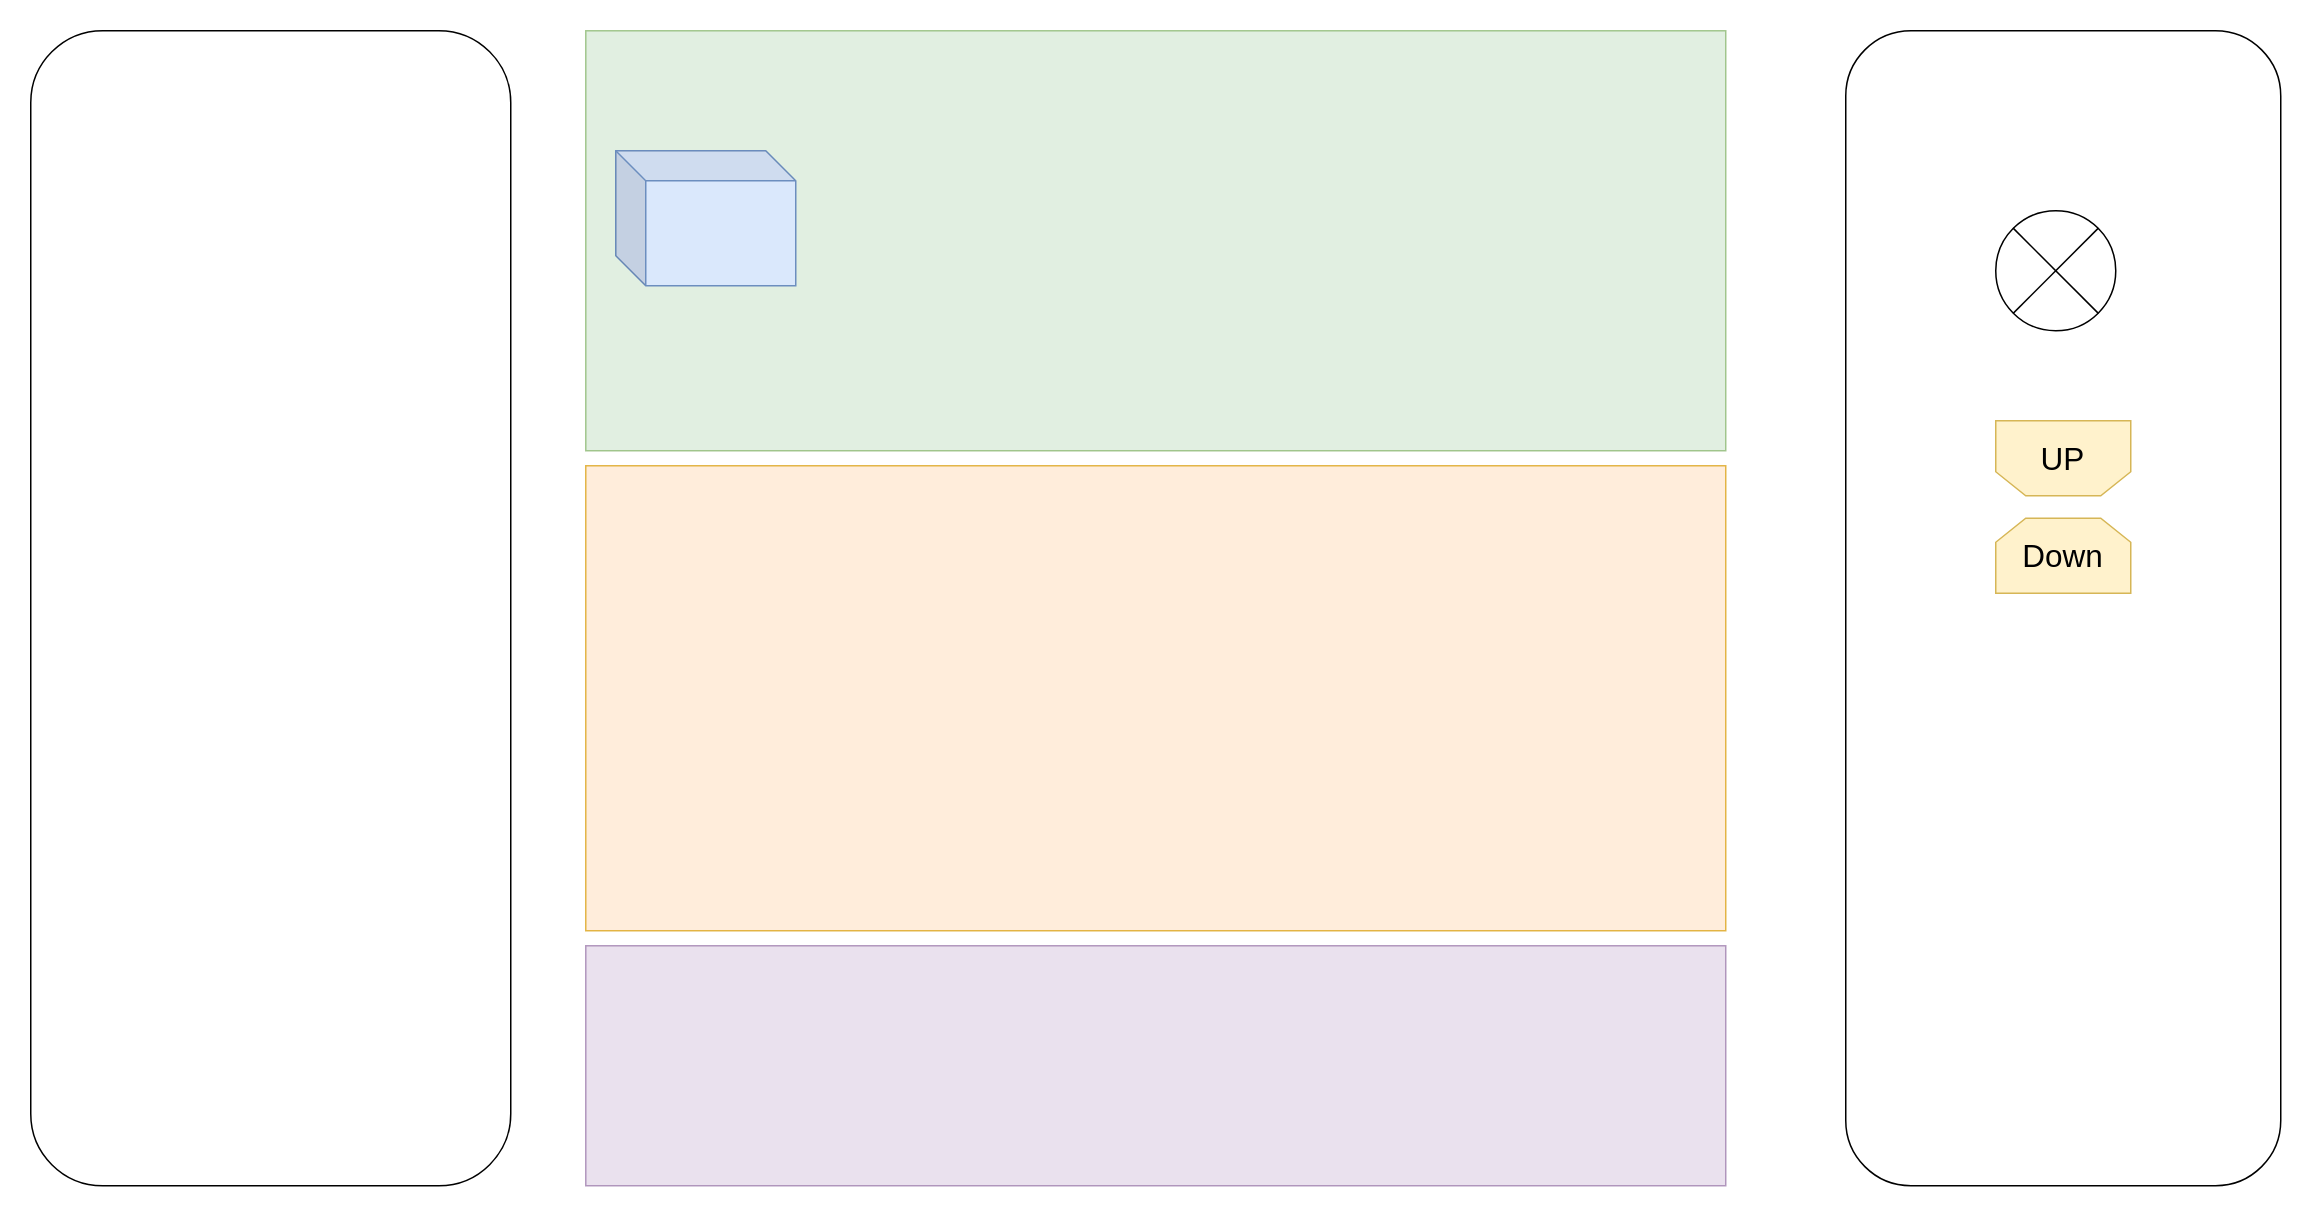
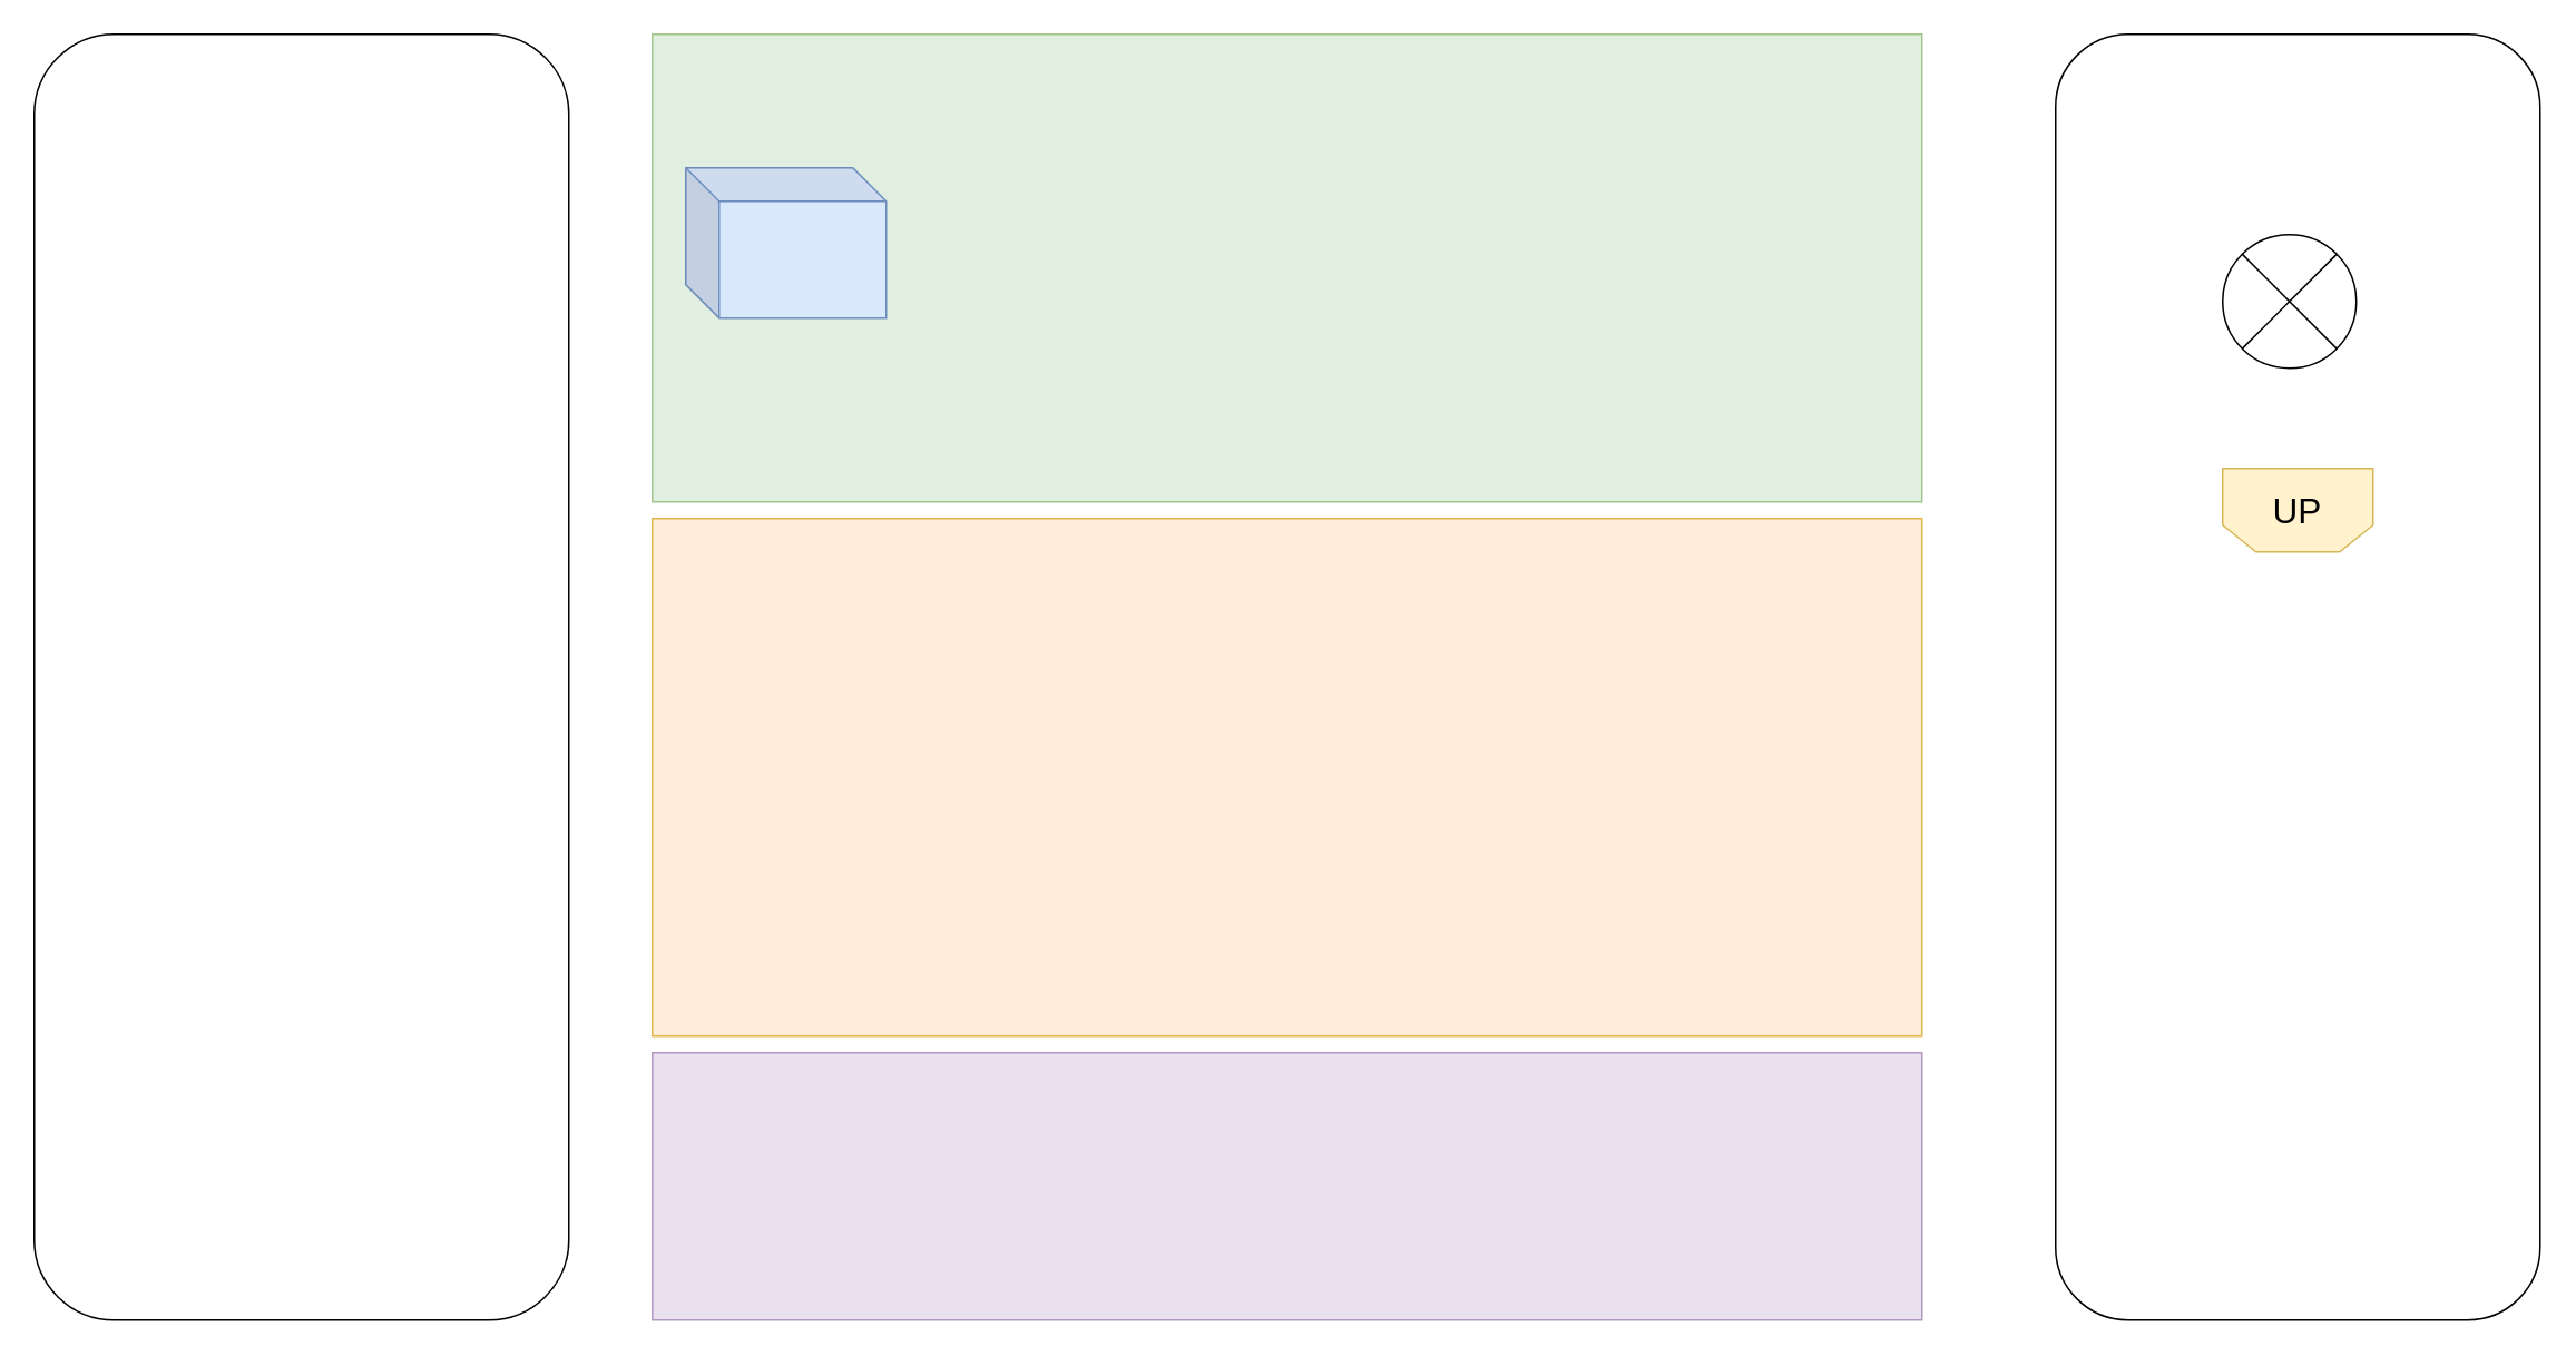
  <mxCell id="0" />
  <mxCell id="1" parent="0" />
  <mxCell id="2" value="" style="rounded=0;whiteSpace=wrap;html=1;fillColor=#d5e8d4;strokeColor=#82b366;opacity=70;" vertex="1" parent="1"><mxGeometry x="390" y="20" width="760" height="280" as="geometry" /></mxCell>
  <mxCell id="3" value="" style="rounded=0;whiteSpace=wrap;html=1;fillColor=#e1d5e7;strokeColor=#9673a6;opacity=70;" vertex="1" parent="1"><mxGeometry x="390" y="630" width="760" height="160" as="geometry" /></mxCell>
  <mxCell id="4" value="" style="rounded=1;whiteSpace=wrap;html=1;" vertex="1" parent="1"><mxGeometry x="20" y="20" width="320" height="770" as="geometry" /></mxCell>
  <mxCell id="5" value="" style="rounded=1;whiteSpace=wrap;html=1;" vertex="1" parent="1"><mxGeometry x="1230" y="20" width="290" height="770" as="geometry" /></mxCell>
  <mxCell id="6" value="" style="shape=cube;whiteSpace=wrap;html=1;boundedLbl=1;backgroundOutline=1;darkOpacity=0.05;darkOpacity2=0.1;fillColor=#dae8fc;strokeColor=#6c8ebf;" vertex="1" parent="1"><mxGeometry x="410" y="100" width="120" height="90" as="geometry" /></mxCell>
  <mxCell id="7" value="" style="rounded=0;whiteSpace=wrap;html=1;fillColor=#ffe6cc;strokeColor=#d79b00;opacity=70;" vertex="1" parent="1"><mxGeometry x="390" y="310" width="760" height="310" as="geometry" /></mxCell>
  <mxCell id="8" value="" style="shape=sumEllipse;perimeter=ellipsePerimeter;whiteSpace=wrap;html=1;backgroundOutline=1;" vertex="1" parent="1"><mxGeometry x="1330" y="140" width="80" height="80" as="geometry" /></mxCell>
  <mxCell id="9" value="" style="group" vertex="1" connectable="0" parent="1"><mxGeometry x="1330" y="280" width="90" height="115" as="geometry" /></mxCell>
- <mxCell id="10" value="Down" style="shape=loopLimit;whiteSpace=wrap;html=1;fontSize=21;fillColor=#fff2cc;strokeColor=#d6b656;" vertex="1" parent="9"><mxGeometry y="65" width="90" height="50" as="geometry" /></mxCell>
  <mxCell id="11" value="UP" style="shape=loopLimit;whiteSpace=wrap;html=1;rotation=0;size=20;direction=west;fontSize=21;fillColor=#fff2cc;strokeColor=#d6b656;" vertex="1" parent="9"><mxGeometry width="90" height="50" as="geometry" /></mxCell>
